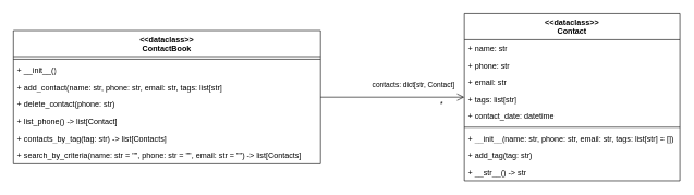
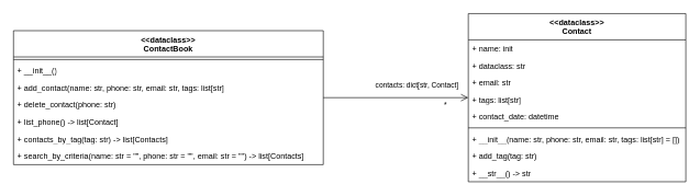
  <mxCell id="0" />
  <mxCell id="1" parent="0" />
  <mxCell id="2" value="&lt;div&gt;&amp;lt;&amp;lt;dataclass&amp;gt;&amp;gt;&lt;/div&gt;Contact" style="swimlane;fontStyle=1;align=center;verticalAlign=top;childLayout=stackLayout;horizontal=1;startSize=40;horizontalStack=0;resizeParent=1;resizeParentMax=0;resizeLast=0;collapsible=1;marginBottom=0;whiteSpace=wrap;html=1;" vertex="1" parent="1"><mxGeometry x="710" y="20" width="330" height="256" as="geometry" /></mxCell>
- <mxCell id="3" value="+ name: str" style="text;strokeColor=none;fillColor=none;align=left;verticalAlign=top;spacingLeft=4;spacingRight=4;overflow=hidden;rotatable=0;points=[[0,0.5],[1,0.5]];portConstraint=eastwest;whiteSpace=wrap;html=1;" vertex="1" parent="2"><mxGeometry y="40" width="330" height="26" as="geometry" /></mxCell>
- <mxCell id="4" value="+ phone: str" style="text;strokeColor=none;fillColor=none;align=left;verticalAlign=top;spacingLeft=4;spacingRight=4;overflow=hidden;rotatable=0;points=[[0,0.5],[1,0.5]];portConstraint=eastwest;whiteSpace=wrap;html=1;" vertex="1" parent="2"><mxGeometry y="66" width="330" height="26" as="geometry" /></mxCell>
+ <mxCell id="3" value="+ name: init" style="text;strokeColor=none;fillColor=none;align=left;verticalAlign=top;spacingLeft=4;spacingRight=4;overflow=hidden;rotatable=0;points=[[0,0.5],[1,0.5]];portConstraint=eastwest;whiteSpace=wrap;html=1;" vertex="1" parent="2"><mxGeometry y="40" width="330" height="26" as="geometry" /></mxCell>
+ <mxCell id="4" value="+ dataclass: str" style="text;strokeColor=none;fillColor=none;align=left;verticalAlign=top;spacingLeft=4;spacingRight=4;overflow=hidden;rotatable=0;points=[[0,0.5],[1,0.5]];portConstraint=eastwest;whiteSpace=wrap;html=1;" vertex="1" parent="2"><mxGeometry y="66" width="330" height="26" as="geometry" /></mxCell>
  <mxCell id="5" value="+ email: str" style="text;strokeColor=none;fillColor=none;align=left;verticalAlign=top;spacingLeft=4;spacingRight=4;overflow=hidden;rotatable=0;points=[[0,0.5],[1,0.5]];portConstraint=eastwest;whiteSpace=wrap;html=1;" vertex="1" parent="2"><mxGeometry y="92" width="330" height="26" as="geometry" /></mxCell>
  <mxCell id="6" value="+ tags: list[str]" style="text;strokeColor=none;fillColor=none;align=left;verticalAlign=top;spacingLeft=4;spacingRight=4;overflow=hidden;rotatable=0;points=[[0,0.5],[1,0.5]];portConstraint=eastwest;whiteSpace=wrap;html=1;" vertex="1" parent="2"><mxGeometry y="118" width="330" height="26" as="geometry" /></mxCell>
  <mxCell id="7" value="+ contact_date: datetime" style="text;strokeColor=none;fillColor=none;align=left;verticalAlign=top;spacingLeft=4;spacingRight=4;overflow=hidden;rotatable=0;points=[[0,0.5],[1,0.5]];portConstraint=eastwest;whiteSpace=wrap;html=1;" vertex="1" parent="2"><mxGeometry y="144" width="330" height="26" as="geometry" /></mxCell>
  <mxCell id="8" value="" style="line;strokeWidth=1;fillColor=none;align=left;verticalAlign=middle;spacingTop=-1;spacingLeft=3;spacingRight=3;rotatable=0;labelPosition=right;points=[];portConstraint=eastwest;strokeColor=inherit;" vertex="1" parent="2"><mxGeometry y="170" width="330" height="8" as="geometry" /></mxCell>
  <mxCell id="9" value="+ __init__(name: str, phone: str, email: str, tags: list[str] = [])" style="text;strokeColor=none;fillColor=none;align=left;verticalAlign=top;spacingLeft=4;spacingRight=4;overflow=hidden;rotatable=0;points=[[0,0.5],[1,0.5]];portConstraint=eastwest;whiteSpace=wrap;html=1;" vertex="1" parent="2"><mxGeometry y="178" width="330" height="26" as="geometry" /></mxCell>
  <mxCell id="10" value="+ add_tag(tag: str)" style="text;strokeColor=none;fillColor=none;align=left;verticalAlign=top;spacingLeft=4;spacingRight=4;overflow=hidden;rotatable=0;points=[[0,0.5],[1,0.5]];portConstraint=eastwest;whiteSpace=wrap;html=1;" vertex="1" parent="2"><mxGeometry y="204" width="330" height="26" as="geometry" /></mxCell>
  <mxCell id="11" value="+ __str__() -&amp;gt; str" style="text;strokeColor=none;fillColor=none;align=left;verticalAlign=top;spacingLeft=4;spacingRight=4;overflow=hidden;rotatable=0;points=[[0,0.5],[1,0.5]];portConstraint=eastwest;whiteSpace=wrap;html=1;" vertex="1" parent="2"><mxGeometry y="230" width="330" height="26" as="geometry" /></mxCell>
  <mxCell id="12" style="edgeStyle=orthogonalEdgeStyle;rounded=0;orthogonalLoop=1;jettySize=auto;html=1;endArrow=open;endFill=0;endSize=9;" edge="1" parent="1" source="15" target="2"><mxGeometry relative="1" as="geometry" /></mxCell>
  <mxCell id="13" value="contacts: dict[str, Contact]" style="edgeLabel;html=1;align=center;verticalAlign=middle;resizable=0;points=[];" vertex="1" connectable="0" parent="12"><mxGeometry x="0.659" y="2" relative="1" as="geometry"><mxPoint x="-41" y="-18" as="offset" /></mxGeometry></mxCell>
  <mxCell id="14" value="*" style="edgeLabel;html=1;align=center;verticalAlign=middle;resizable=0;points=[];" vertex="1" connectable="0" parent="12"><mxGeometry x="0.671" y="-1" relative="1" as="geometry"><mxPoint y="9" as="offset" /></mxGeometry></mxCell>
  <mxCell id="15" value="&lt;div&gt;&amp;lt;&amp;lt;dataclass&amp;gt;&amp;gt;&lt;/div&gt;ContactBook" style="swimlane;fontStyle=1;align=center;verticalAlign=top;childLayout=stackLayout;horizontal=1;startSize=40;horizontalStack=0;resizeParent=1;resizeParentMax=0;resizeLast=0;collapsible=1;marginBottom=0;whiteSpace=wrap;html=1;" vertex="1" parent="1"><mxGeometry x="20" y="46" width="470" height="204" as="geometry" /></mxCell>
  <mxCell id="16" value="" style="line;strokeWidth=1;fillColor=none;align=left;verticalAlign=middle;spacingTop=-1;spacingLeft=3;spacingRight=3;rotatable=0;labelPosition=right;points=[];portConstraint=eastwest;strokeColor=inherit;" vertex="1" parent="15"><mxGeometry y="40" width="470" height="8" as="geometry" /></mxCell>
  <mxCell id="17" value="+ __init__()" style="text;strokeColor=none;fillColor=none;align=left;verticalAlign=top;spacingLeft=4;spacingRight=4;overflow=hidden;rotatable=0;points=[[0,0.5],[1,0.5]];portConstraint=eastwest;whiteSpace=wrap;html=1;" vertex="1" parent="15"><mxGeometry y="48" width="470" height="26" as="geometry" /></mxCell>
  <mxCell id="18" value="+ add_contact(name: str, phone: str, email: str, tags: list[str]" style="text;strokeColor=none;fillColor=none;align=left;verticalAlign=top;spacingLeft=4;spacingRight=4;overflow=hidden;rotatable=0;points=[[0,0.5],[1,0.5]];portConstraint=eastwest;whiteSpace=wrap;html=1;" vertex="1" parent="15"><mxGeometry y="74" width="470" height="26" as="geometry" /></mxCell>
  <mxCell id="19" value="+ delete_contact(phone: str)" style="text;strokeColor=none;fillColor=none;align=left;verticalAlign=top;spacingLeft=4;spacingRight=4;overflow=hidden;rotatable=0;points=[[0,0.5],[1,0.5]];portConstraint=eastwest;whiteSpace=wrap;html=1;" vertex="1" parent="15"><mxGeometry y="100" width="470" height="26" as="geometry" /></mxCell>
  <mxCell id="20" value="+ list_phone() -&amp;gt; list[Contact]" style="text;strokeColor=none;fillColor=none;align=left;verticalAlign=top;spacingLeft=4;spacingRight=4;overflow=hidden;rotatable=0;points=[[0,0.5],[1,0.5]];portConstraint=eastwest;whiteSpace=wrap;html=1;" vertex="1" parent="15"><mxGeometry y="126" width="470" height="26" as="geometry" /></mxCell>
  <mxCell id="21" value="+ contacts_by_tag(tag: str) -&amp;gt; list[Contacts]" style="text;strokeColor=none;fillColor=none;align=left;verticalAlign=top;spacingLeft=4;spacingRight=4;overflow=hidden;rotatable=0;points=[[0,0.5],[1,0.5]];portConstraint=eastwest;whiteSpace=wrap;html=1;" vertex="1" parent="15"><mxGeometry y="152" width="470" height="26" as="geometry" /></mxCell>
  <mxCell id="22" value="+ search_by_criteria(name: str = &quot;&quot;, phone: str = &quot;&quot;, email: str = &quot;&quot;) -&amp;gt; list[Contacts]" style="text;strokeColor=none;fillColor=none;align=left;verticalAlign=top;spacingLeft=4;spacingRight=4;overflow=hidden;rotatable=0;points=[[0,0.5],[1,0.5]];portConstraint=eastwest;whiteSpace=wrap;html=1;" vertex="1" parent="15"><mxGeometry y="178" width="470" height="26" as="geometry" /></mxCell>
